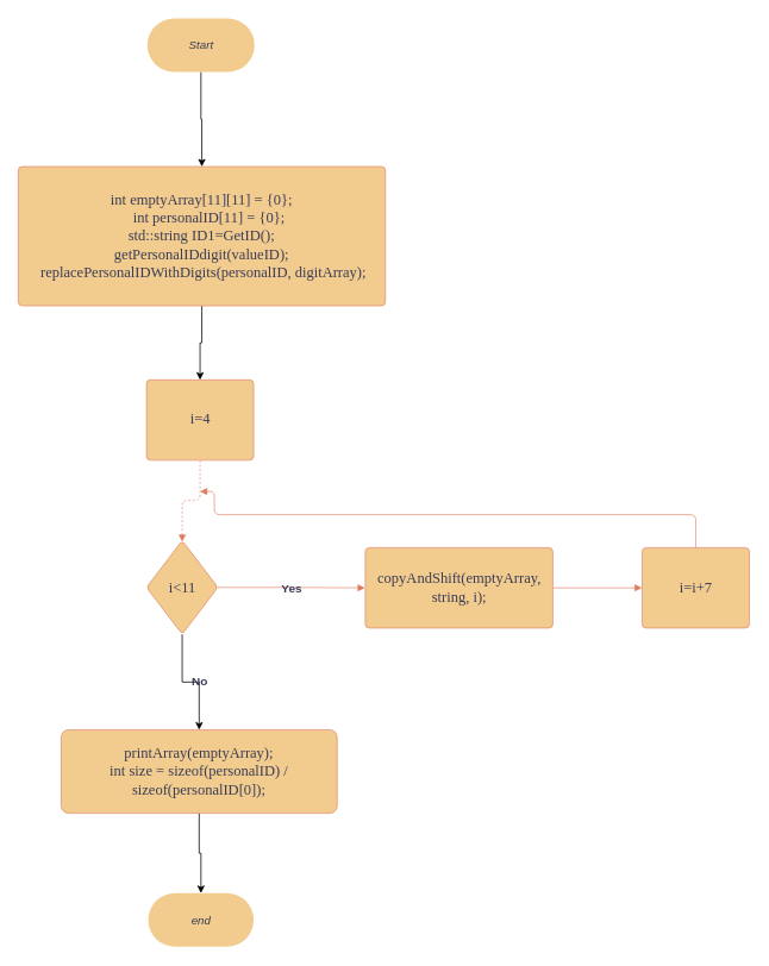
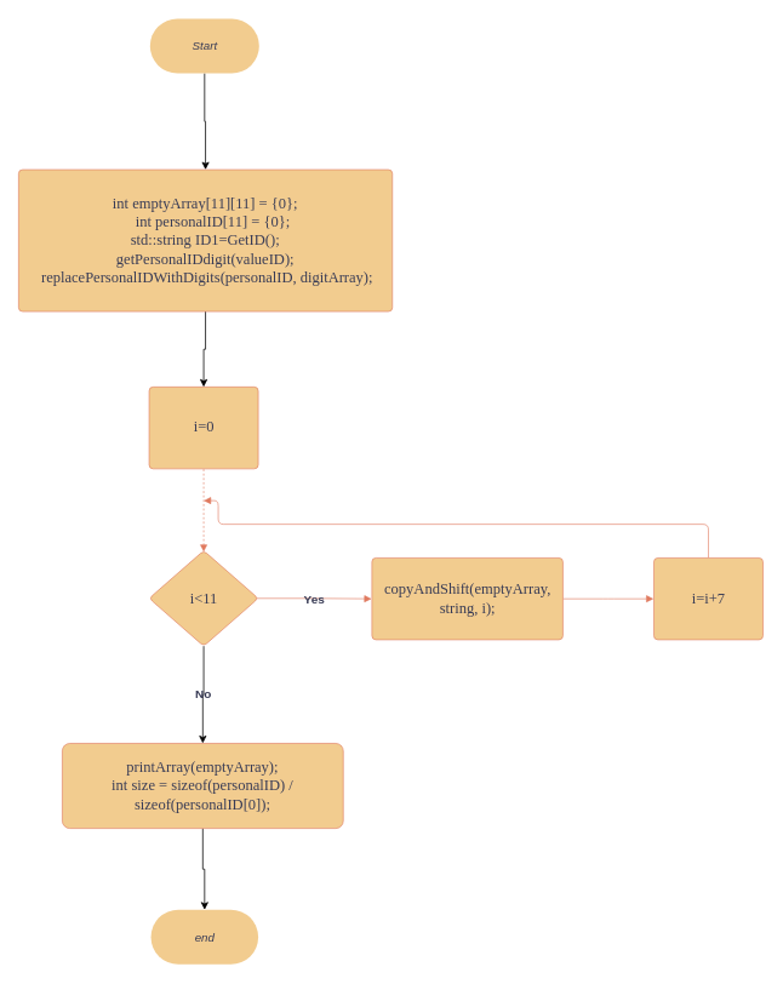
  <mxCell id="0" />
  <mxCell id="1" parent="0" />
- <mxCell id="2" value="i=4" style="html=1;overflow=block;blockSpacing=1;whiteSpace=wrap;fontSize=16.7;fontFamily=Liberation Serif;fontColor=#393C56;spacing=9;strokeColor=#E07A5F;strokeOpacity=100;rounded=1;absoluteArcSize=1;arcSize=9;strokeWidth=0.8;lucidId=merx2m1aB_C8;labelBackgroundColor=none;fillColor=#F2CC8F;" vertex="1" parent="1"><mxGeometry x="163.5" y="425" width="120" height="90" as="geometry" /></mxCell>
+ <mxCell id="2" value="i=0" style="html=1;overflow=block;blockSpacing=1;whiteSpace=wrap;fontSize=16.7;fontFamily=Liberation Serif;fontColor=#393C56;spacing=9;strokeColor=#E07A5F;strokeOpacity=100;rounded=1;absoluteArcSize=1;arcSize=9;strokeWidth=0.8;lucidId=merx2m1aB_C8;labelBackgroundColor=none;fillColor=#F2CC8F;" vertex="1" parent="1"><mxGeometry x="163.5" y="425" width="120" height="90" as="geometry" /></mxCell>
  <mxCell id="3" value="" style="html=1;jettySize=18;whiteSpace=wrap;fontSize=13;strokeColor=#E07A5F;strokeOpacity=100;strokeWidth=0.8;rounded=1;arcSize=12;edgeStyle=orthogonalEdgeStyle;startArrow=none;endArrow=block;endFill=1;exitX=0.5;exitY=1.004;exitPerimeter=0;entryX=0.5;entryY=0.013;entryPerimeter=0;lucidId=vfrxUDfpobtE;labelBackgroundColor=none;fontColor=default;dashed=1;" edge="1" parent="1" source="2" target="5"><mxGeometry width="100" height="100" relative="1" as="geometry"><Array as="points" /></mxGeometry></mxCell>
  <mxCell id="4" value="" style="edgeStyle=orthogonalEdgeStyle;rounded=0;orthogonalLoop=1;jettySize=auto;html=1;" edge="1" parent="1" source="5" target="16"><mxGeometry relative="1" as="geometry" /></mxCell>
- <mxCell id="5" value="i&amp;lt;11" style="html=1;overflow=block;blockSpacing=1;whiteSpace=wrap;rhombus;fontSize=16.7;fontFamily=Liberation Serif;fontColor=#393C56;spacing=3.8;strokeColor=#E07A5F;strokeOpacity=100;rounded=1;absoluteArcSize=1;arcSize=9;strokeWidth=0.8;lucidId=xfrxH3A6Ui3S;labelBackgroundColor=none;fillColor=#F2CC8F;" vertex="1" parent="1"><mxGeometry x="163.5" y="605" width="80" height="105" as="geometry" /></mxCell>
+ <mxCell id="5" value="i&amp;lt;11" style="html=1;overflow=block;blockSpacing=1;whiteSpace=wrap;rhombus;fontSize=16.7;fontFamily=Liberation Serif;fontColor=#393C56;spacing=3.8;strokeColor=#E07A5F;strokeOpacity=100;rounded=1;absoluteArcSize=1;arcSize=9;strokeWidth=0.8;lucidId=xfrxH3A6Ui3S;labelBackgroundColor=none;fillColor=#F2CC8F;" vertex="1" parent="1"><mxGeometry x="163.5" y="605" width="120" height="105" as="geometry" /></mxCell>
  <mxCell id="6" value="copyAndShift(emptyArray, string, i);" style="html=1;overflow=block;blockSpacing=1;whiteSpace=wrap;fontSize=16.7;fontFamily=Liberation Serif;fontColor=#393C56;spacing=9;strokeColor=#E07A5F;strokeOpacity=100;rounded=1;absoluteArcSize=1;arcSize=9;strokeWidth=0.8;lucidId=8hrxv7ssCuib;labelBackgroundColor=none;fillColor=#F2CC8F;" vertex="1" parent="1"><mxGeometry x="408.5" y="613" width="210" height="90" as="geometry" /></mxCell>
  <mxCell id="7" value="" style="html=1;jettySize=18;whiteSpace=wrap;fontSize=13.3;fontFamily=Liberation Serif;fontColor=default;fontStyle=1;strokeColor=#E07A5F;strokeOpacity=100;strokeWidth=0.8;rounded=1;arcSize=12;edgeStyle=orthogonalEdgeStyle;startArrow=none;endArrow=block;endFill=1;exitX=0.986;exitY=0.5;exitPerimeter=0;entryX=-0.002;entryY=0.5;entryPerimeter=0;lucidId=eirx8zToCF7s;labelBackgroundColor=none;" edge="1" parent="1" source="5" target="6"><mxGeometry width="100" height="100" relative="1" as="geometry"><Array as="points" /></mxGeometry></mxCell>
  <mxCell id="8" value="Yes" style="text;html=1;resizable=0;labelBackgroundColor=none;align=center;verticalAlign=middle;fontStyle=1;fontColor=#393C56;fontSize=13.3;rounded=1;" vertex="1" parent="7"><mxGeometry relative="1" as="geometry" /></mxCell>
  <mxCell id="9" value="" style="html=1;jettySize=18;whiteSpace=wrap;fontSize=13;strokeColor=#E07A5F;strokeOpacity=100;strokeWidth=0.8;rounded=1;arcSize=12;edgeStyle=orthogonalEdgeStyle;startArrow=none;endArrow=block;endFill=1;exitX=1.002;exitY=0.5;exitPerimeter=0;entryX=-0.003;entryY=0.5;entryPerimeter=0;lucidId=oirxdTJoiN1L;labelBackgroundColor=none;fontColor=default;" edge="1" parent="1" source="6"><mxGeometry width="100" height="100" relative="1" as="geometry"><Array as="points" /><mxPoint x="718.14" y="658" as="targetPoint" /></mxGeometry></mxCell>
  <mxCell id="10" value="i=i+7" style="html=1;overflow=block;blockSpacing=1;whiteSpace=wrap;fontSize=16.7;fontFamily=Liberation Serif;fontColor=#393C56;spacing=9;strokeColor=#E07A5F;strokeOpacity=100;rounded=1;absoluteArcSize=1;arcSize=9;strokeWidth=0.8;lucidId=rirxN04gJebK;labelBackgroundColor=none;fillColor=#F2CC8F;" vertex="1" parent="1"><mxGeometry x="718.5" y="613" width="120" height="90" as="geometry" /></mxCell>
  <mxCell id="11" value="" style="html=1;jettySize=18;whiteSpace=wrap;fontSize=13;strokeColor=#E07A5F;strokeOpacity=100;strokeWidth=0.8;rounded=1;arcSize=12;edgeStyle=orthogonalEdgeStyle;startArrow=none;endArrow=block;endFill=1;exitX=0.5;exitY=-0.004;exitPerimeter=0;lucidId=JirxrOJI~4Zs;labelBackgroundColor=none;fontColor=default;" edge="1" parent="1"><mxGeometry width="100" height="100" relative="1" as="geometry"><Array as="points"><mxPoint x="778.5" y="576" /><mxPoint x="239.5" y="576" /><mxPoint x="239.5" y="550" /></Array><mxPoint x="223.5" y="550" as="targetPoint" /><mxPoint x="778.5" y="612.64" as="sourcePoint" /></mxGeometry></mxCell>
  <mxCell id="12" value="No" style="text;html=1;resizable=0;labelBackgroundColor=none;align=center;verticalAlign=middle;fontStyle=1;fontColor=#393C56;fontSize=13.3;rounded=1;" vertex="1" parent="1"><mxGeometry x="222.5" y="762.002" as="geometry" /></mxCell>
  <mxCell id="13" value="" style="edgeStyle=orthogonalEdgeStyle;rounded=0;orthogonalLoop=1;jettySize=auto;html=1;" edge="1" parent="1" source="14" target="2"><mxGeometry relative="1" as="geometry" /></mxCell>
  <mxCell id="14" value="int emptyArray[&lt;span style=&quot;&quot; class=&quot;s2&quot;&gt;11&lt;/span&gt;][&lt;span style=&quot;&quot; class=&quot;s2&quot;&gt;11&lt;/span&gt;] = {&lt;span style=&quot;&quot; class=&quot;s2&quot;&gt;0&lt;/span&gt;};&lt;br&gt;&lt;span class=&quot;Apple-converted-space&quot;&gt;&amp;nbsp; &amp;nbsp; &lt;/span&gt;&lt;span style=&quot;&quot; class=&quot;s1&quot;&gt;int&lt;/span&gt; personalID[&lt;span style=&quot;&quot; class=&quot;s2&quot;&gt;11&lt;/span&gt;] = {&lt;span style=&quot;&quot; class=&quot;s2&quot;&gt;0&lt;/span&gt;};&lt;br&gt;std::&lt;span style=&quot;&quot; class=&quot;s1&quot;&gt;string&lt;/span&gt; ID1=&lt;span style=&quot;&quot; class=&quot;s2&quot;&gt;GetID&lt;/span&gt;();&lt;br&gt;getPersonalIDdigit(valueID&lt;span style=&quot;&quot; class=&quot;s1&quot;&gt;);&lt;/span&gt;&lt;br&gt;&lt;span style=&quot;&quot; class=&quot;s1&quot;&gt;&amp;nbsp;&lt;/span&gt;replacePersonalIDWithDigits&lt;span style=&quot;&quot; class=&quot;s1&quot;&gt;(personalID, &lt;/span&gt;digitArray&lt;span style=&quot;&quot; class=&quot;s1&quot;&gt;);&lt;/span&gt;" style="html=1;overflow=block;blockSpacing=1;whiteSpace=wrap;fontSize=16.7;fontFamily=Liberation Serif;fontColor=#393C56;spacing=9;strokeColor=#E07A5F;strokeOpacity=100;rounded=1;absoluteArcSize=1;arcSize=9;strokeWidth=0.8;lucidId=merx2m1aB_C8;labelBackgroundColor=none;fillColor=#F2CC8F;" vertex="1" parent="1"><mxGeometry x="20" y="186" width="411" height="156" as="geometry" /></mxCell>
  <mxCell id="15" value="" style="edgeStyle=orthogonalEdgeStyle;rounded=0;orthogonalLoop=1;jettySize=auto;html=1;" edge="1" parent="1" source="16" target="17"><mxGeometry relative="1" as="geometry" /></mxCell>
  <mxCell id="16" value="&lt;br&gt;printArray(emptyArray);&lt;br&gt;int size = &lt;span style=&quot;&quot; class=&quot;s1&quot;&gt;sizeof&lt;/span&gt;(personalID) / &lt;span style=&quot;&quot; class=&quot;s1&quot;&gt;sizeof&lt;/span&gt;(personalID[&lt;span style=&quot;&quot; class=&quot;s2&quot;&gt;0&lt;/span&gt;]);&lt;br&gt;&lt;span class=&quot;Apple-converted-space&quot;&gt;&amp;nbsp; &amp;nbsp; &amp;nbsp;&amp;nbsp;&lt;/span&gt;" style="whiteSpace=wrap;html=1;fontSize=16.7;fontFamily=Liberation Serif;fillColor=#F2CC8F;strokeColor=#E07A5F;fontColor=#393C56;spacing=3.8;rounded=1;arcSize=9;strokeWidth=0.8;labelBackgroundColor=none;" vertex="1" parent="1"><mxGeometry x="68" y="817" width="309" height="93.5" as="geometry" /></mxCell>
  <mxCell id="17" value="end" style="html=1;overflow=block;blockSpacing=1;whiteSpace=wrap;rounded=1;arcSize=50;fontSize=13;fontColor=#393C56;fontStyle=2;spacing=3.8;strokeOpacity=0;fillOpacity=100;fillColor=#F2CC8F;strokeWidth=0.8;lucidId=eQ-wJu3.BDUd;labelBackgroundColor=none;strokeColor=#E07A5F;" vertex="1" parent="1"><mxGeometry x="165.5" y="1000" width="118" height="60" as="geometry" /></mxCell>
  <mxCell id="18" value="" style="edgeStyle=orthogonalEdgeStyle;rounded=0;orthogonalLoop=1;jettySize=auto;html=1;" edge="1" parent="1" source="19" target="14"><mxGeometry relative="1" as="geometry" /></mxCell>
  <mxCell id="19" value="Start" style="html=1;overflow=block;blockSpacing=1;whiteSpace=wrap;rounded=1;arcSize=50;fontSize=13;fontColor=#393C56;fontStyle=2;spacing=3.8;strokeOpacity=0;fillOpacity=100;fillColor=#F2CC8F;strokeWidth=0.8;lucidId=eQ-wJu3.BDUd;labelBackgroundColor=none;strokeColor=#E07A5F;" vertex="1" parent="1"><mxGeometry x="164.5" y="20" width="120" height="60" as="geometry" /></mxCell>
